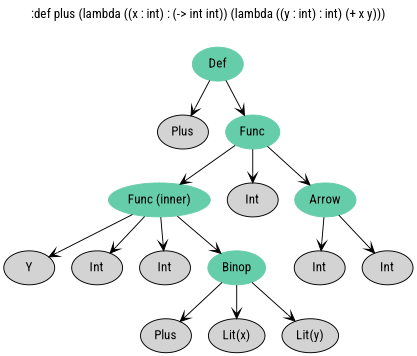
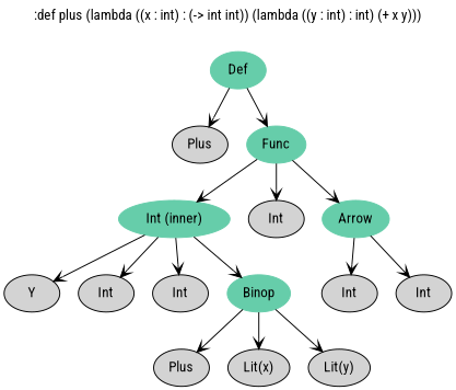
  digraph {
    fontname="Roboto Condensed"
    label=":def plus (lambda ((x : int) : (-> int int)) (lambda ((y : int) : int) (+ x y)))"
    labelloc=t
    node [fontname="Roboto Condensed" style=filled]
    edge [arrowhead=vee fontname="Roboto Condensed"]
    n1 [color=aquamarine3 label=Def]
    n2 [label=Plus]
    n3 [color=aquamarine3 label=Func]
-   n4 [color=aquamarine3 label="Func (inner)"]
+   n4 [color=aquamarine3 label="Int (inner)"]
    n5 [label=Int]
    n6 [color=aquamarine3 label=Arrow]
    n7 [label=Y]
    n8 [label=Int]
    n9 [label=Int]
    n10 [color=aquamarine3 label=Binop]
    n11 [label=Int]
    n12 [label=Int]
    n13 [label=Plus]
    n14 [label="Lit(x)"]
    n15 [label="Lit(y)"]
    n1 -> n2
    n1 -> n3
    n3 -> n4
    n3 -> n5
    n3 -> n6
    n4 -> n7
    n4 -> n8
    n4 -> n9
    n4 -> n10
    n6 -> n11
    n6 -> n12
    n10 -> n13
    n10 -> n14
    n10 -> n15
  }
